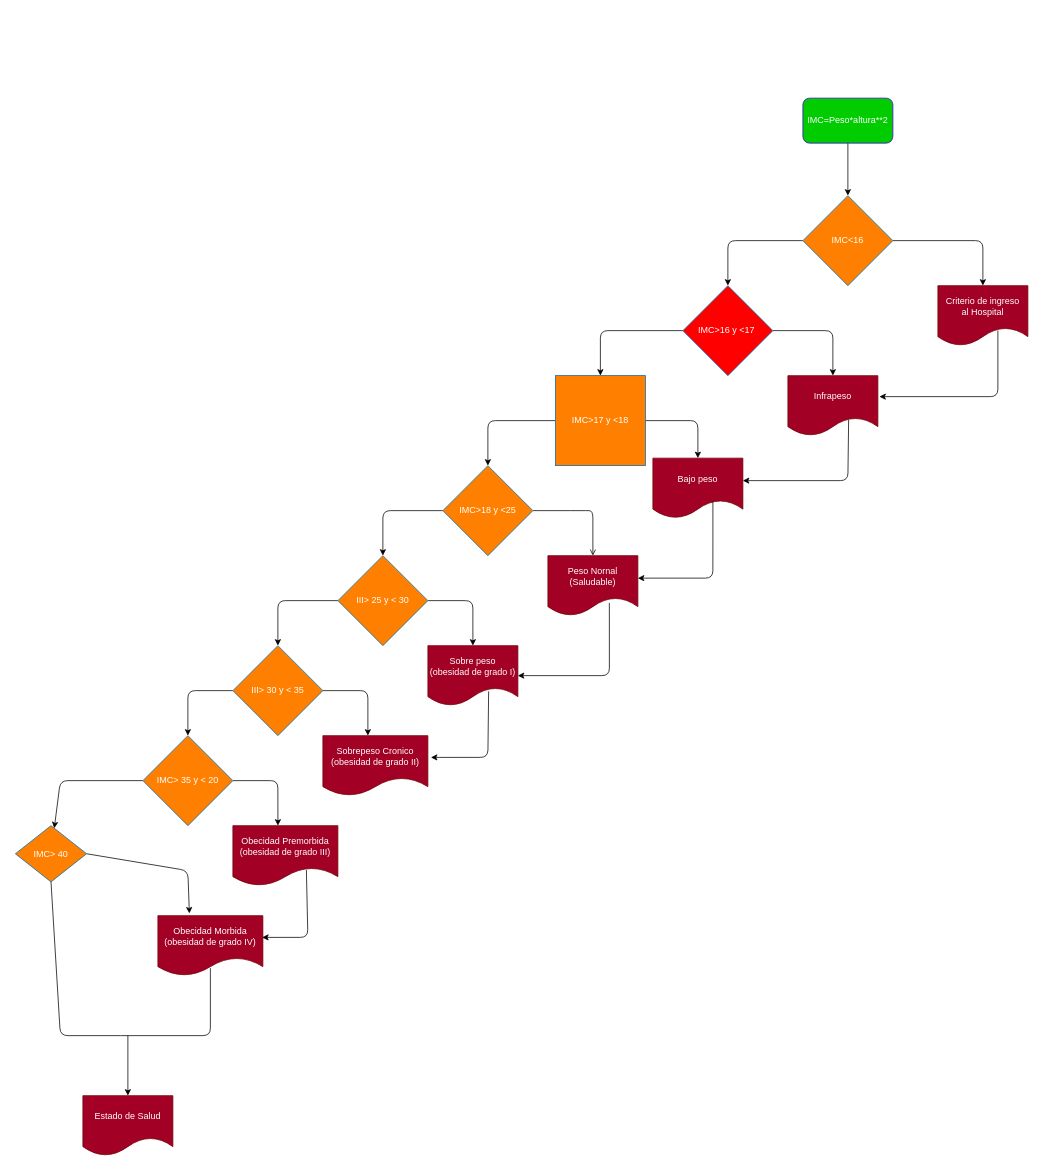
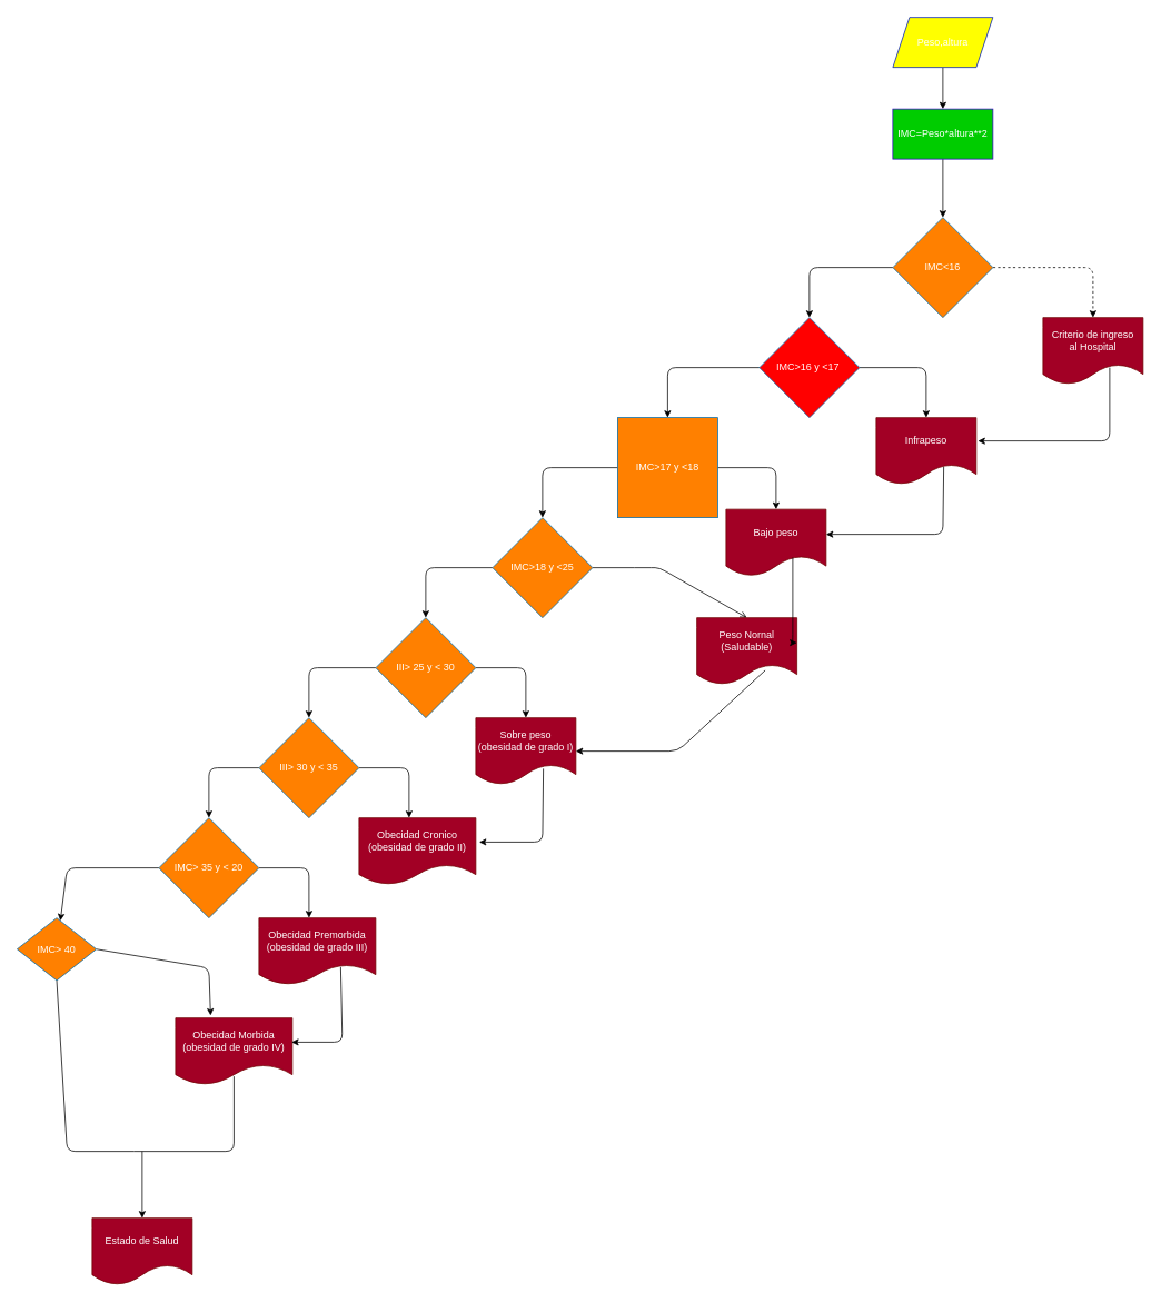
  <mxCell id="0" />
  <mxCell id="1" parent="0" />
+ <mxCell id="2" style="edgeStyle=none;html=1;exitX=0.5;exitY=1;exitDx=0;exitDy=0;entryX=0.5;entryY=0;entryDx=0;entryDy=0;" parent="1" source="3" target="5" edge="1"><mxGeometry relative="1" as="geometry" /></mxCell>
+ <mxCell id="3" value="Peso,altura" style="shape=parallelogram;perimeter=parallelogramPerimeter;whiteSpace=wrap;html=1;fixedSize=1;fillColor=#FFFF00;fontColor=#ffffff;strokeColor=#001DBC;" parent="1" vertex="1"><mxGeometry x="1070" y="20" width="120" height="60" as="geometry" /></mxCell>
  <mxCell id="4" style="edgeStyle=none;html=1;exitX=0.5;exitY=1;exitDx=0;exitDy=0;" parent="1" source="5" edge="1"><mxGeometry relative="1" as="geometry"><mxPoint x="1130" y="260" as="targetPoint" /></mxGeometry></mxCell>
- <mxCell id="5" value="IMC=Peso*altura**2" style="whiteSpace=wrap;html=1;fillColor=#00CC00;fontColor=#ffffff;strokeColor=#3700CC;rounded=1;" parent="1" vertex="1"><mxGeometry x="1070" y="130" width="120" height="60" as="geometry" /></mxCell>
- <mxCell id="6" style="edgeStyle=none;html=1;exitX=1;exitY=0.5;exitDx=0;exitDy=0;entryX=0.5;entryY=0;entryDx=0;entryDy=0;" parent="1" source="8" target="9" edge="1"><mxGeometry relative="1" as="geometry"><Array as="points"><mxPoint x="1310" y="320" /></Array></mxGeometry></mxCell>
+ <mxCell id="5" value="IMC=Peso*altura**2" style="rounded=0;whiteSpace=wrap;html=1;fillColor=#00CC00;fontColor=#ffffff;strokeColor=#3700CC;" parent="1" vertex="1"><mxGeometry x="1070" y="130" width="120" height="60" as="geometry" /></mxCell>
+ <mxCell id="6" style="edgeStyle=none;html=1;exitX=1;exitY=0.5;exitDx=0;exitDy=0;entryX=0.5;entryY=0;entryDx=0;entryDy=0;dashed=1;" parent="1" source="8" target="9" edge="1"><mxGeometry relative="1" as="geometry"><Array as="points"><mxPoint x="1310" y="320" /></Array></mxGeometry></mxCell>
  <mxCell id="7" style="edgeStyle=none;html=1;exitX=0;exitY=0.5;exitDx=0;exitDy=0;" parent="1" source="8" edge="1"><mxGeometry relative="1" as="geometry"><mxPoint x="970" y="380" as="targetPoint" /><Array as="points"><mxPoint x="970" y="320" /></Array></mxGeometry></mxCell>
  <mxCell id="8" value="IMC&amp;lt;16" style="rhombus;whiteSpace=wrap;html=1;fillColor=#FF8000;fontColor=#ffffff;strokeColor=#006EAF;" parent="1" vertex="1"><mxGeometry x="1070" y="260" width="120" height="120" as="geometry" /></mxCell>
  <mxCell id="9" value="Criterio de ingreso&lt;br&gt;al Hospital" style="shape=document;whiteSpace=wrap;html=1;boundedLbl=1;fillColor=#a20025;fontColor=#ffffff;strokeColor=#6F0000;" parent="1" vertex="1"><mxGeometry x="1250" y="380" width="120" height="80" as="geometry" /></mxCell>
  <mxCell id="10" style="edgeStyle=none;html=1;exitX=1;exitY=0.5;exitDx=0;exitDy=0;" parent="1" source="12" edge="1"><mxGeometry relative="1" as="geometry"><mxPoint x="1110" y="500" as="targetPoint" /><Array as="points"><mxPoint x="1110" y="440" /></Array></mxGeometry></mxCell>
  <mxCell id="11" style="edgeStyle=none;html=1;exitX=0;exitY=0.5;exitDx=0;exitDy=0;entryX=0.5;entryY=0;entryDx=0;entryDy=0;" parent="1" source="12" target="16" edge="1"><mxGeometry relative="1" as="geometry"><mxPoint x="830" y="500" as="targetPoint" /><Array as="points"><mxPoint x="800" y="440" /></Array></mxGeometry></mxCell>
  <mxCell id="12" value="IMC&amp;gt;16 y &amp;lt;17&amp;nbsp;" style="rhombus;whiteSpace=wrap;html=1;fillColor=#ff0000;fontColor=#ffffff;strokeColor=#006EAF;" parent="1" vertex="1"><mxGeometry x="910" y="380" width="120" height="120" as="geometry" /></mxCell>
  <mxCell id="13" value="Infrapeso" style="shape=document;whiteSpace=wrap;html=1;boundedLbl=1;fillColor=#a20025;fontColor=#ffffff;strokeColor=#6F0000;" parent="1" vertex="1"><mxGeometry x="1050" y="500" width="120" height="80" as="geometry" /></mxCell>
  <mxCell id="14" style="edgeStyle=none;html=1;exitX=1;exitY=0.5;exitDx=0;exitDy=0;entryX=0.5;entryY=0;entryDx=0;entryDy=0;" parent="1" source="16" target="17" edge="1"><mxGeometry relative="1" as="geometry"><mxPoint x="940" y="590" as="targetPoint" /><Array as="points"><mxPoint x="930" y="560" /></Array></mxGeometry></mxCell>
  <mxCell id="15" style="edgeStyle=none;html=1;exitX=0;exitY=0.5;exitDx=0;exitDy=0;" parent="1" source="16" edge="1"><mxGeometry relative="1" as="geometry"><mxPoint x="650" y="620" as="targetPoint" /><Array as="points"><mxPoint x="650" y="560" /></Array></mxGeometry></mxCell>
  <mxCell id="16" value="IMC&amp;gt;17 y &amp;lt;18" style="whiteSpace=wrap;html=1;fillColor=#FF8000;fontColor=#ffffff;strokeColor=#006EAF;rounded=0;" parent="1" vertex="1"><mxGeometry x="740" y="500" width="120" height="120" as="geometry" /></mxCell>
  <mxCell id="17" value="Bajo peso" style="shape=document;whiteSpace=wrap;html=1;boundedLbl=1;fillColor=#a20025;fontColor=#ffffff;strokeColor=#6F0000;" parent="1" vertex="1"><mxGeometry x="870" y="610" width="120" height="80" as="geometry" /></mxCell>
  <mxCell id="18" style="edgeStyle=none;html=1;exitX=1;exitY=0.5;exitDx=0;exitDy=0;entryX=0.5;entryY=0;entryDx=0;entryDy=0;endArrow=open;" parent="1" source="20" target="21" edge="1"><mxGeometry relative="1" as="geometry"><mxPoint x="770" y="740" as="targetPoint" /><Array as="points"><mxPoint x="770" y="680" /><mxPoint x="790" y="680" /></Array></mxGeometry></mxCell>
  <mxCell id="19" style="edgeStyle=none;html=1;exitX=0;exitY=0.5;exitDx=0;exitDy=0;" parent="1" source="20" edge="1"><mxGeometry relative="1" as="geometry"><mxPoint x="510" y="740" as="targetPoint" /><Array as="points"><mxPoint x="510" y="680" /></Array></mxGeometry></mxCell>
  <mxCell id="20" value="IMC&amp;gt;18 y &amp;lt;25" style="rhombus;whiteSpace=wrap;html=1;fillColor=#FF8000;fontColor=#ffffff;strokeColor=#006EAF;" parent="1" vertex="1"><mxGeometry x="590" y="620" width="120" height="120" as="geometry" /></mxCell>
- <mxCell id="21" value="Peso Nornal&lt;br&gt;(Saludable)" style="shape=document;whiteSpace=wrap;html=1;boundedLbl=1;fillColor=#a20025;fontColor=#ffffff;strokeColor=#6F0000;" parent="1" vertex="1"><mxGeometry x="730" y="740" width="120" height="80" as="geometry" /></mxCell>
+ <mxCell id="21" value="Peso Nornal&lt;br&gt;(Saludable)" style="shape=document;whiteSpace=wrap;html=1;boundedLbl=1;fillColor=#a20025;fontColor=#ffffff;strokeColor=#6F0000;" parent="1" vertex="1"><mxGeometry x="835" y="740" width="120" height="80" as="geometry" /></mxCell>
  <mxCell id="22" style="edgeStyle=none;html=1;exitX=1;exitY=0.5;exitDx=0;exitDy=0;" parent="1" source="24" edge="1"><mxGeometry relative="1" as="geometry"><mxPoint x="630" y="860" as="targetPoint" /><Array as="points"><mxPoint x="630" y="800" /></Array></mxGeometry></mxCell>
  <mxCell id="23" style="edgeStyle=none;html=1;exitX=0;exitY=0.5;exitDx=0;exitDy=0;" parent="1" source="24" edge="1"><mxGeometry relative="1" as="geometry"><mxPoint x="370" y="860" as="targetPoint" /><Array as="points"><mxPoint x="370" y="800" /></Array></mxGeometry></mxCell>
  <mxCell id="24" value="III&amp;gt; 25 y &amp;lt; 30" style="rhombus;whiteSpace=wrap;html=1;fillColor=#FF8000;fontColor=#ffffff;strokeColor=#006EAF;" parent="1" vertex="1"><mxGeometry x="450" y="740" width="120" height="120" as="geometry" /></mxCell>
  <mxCell id="25" value="Sobre peso&lt;br&gt;(obesidad de grado I)" style="shape=document;whiteSpace=wrap;html=1;boundedLbl=1;fillColor=#a20025;fontColor=#ffffff;strokeColor=#6F0000;" parent="1" vertex="1"><mxGeometry x="570" y="860" width="120" height="80" as="geometry" /></mxCell>
  <mxCell id="26" style="edgeStyle=none;html=1;exitX=1;exitY=0.5;exitDx=0;exitDy=0;" parent="1" source="28" edge="1"><mxGeometry relative="1" as="geometry"><mxPoint x="490" y="980" as="targetPoint" /><Array as="points"><mxPoint x="490" y="920" /></Array></mxGeometry></mxCell>
  <mxCell id="27" style="edgeStyle=none;html=1;exitX=0;exitY=0.5;exitDx=0;exitDy=0;" parent="1" source="28" edge="1"><mxGeometry relative="1" as="geometry"><mxPoint x="250" y="980" as="targetPoint" /><Array as="points"><mxPoint x="250" y="920" /></Array></mxGeometry></mxCell>
  <mxCell id="28" value="III&amp;gt; 30 y &amp;lt; 35" style="rhombus;whiteSpace=wrap;html=1;fillColor=#FF8000;fontColor=#ffffff;strokeColor=#006EAF;" parent="1" vertex="1"><mxGeometry x="310" y="860" width="120" height="120" as="geometry" /></mxCell>
- <mxCell id="29" value="Sobrepeso Cronico&lt;br&gt;(obesidad de grado II)" style="shape=document;whiteSpace=wrap;html=1;boundedLbl=1;fillColor=#a20025;fontColor=#ffffff;strokeColor=#6F0000;" parent="1" vertex="1"><mxGeometry x="430" y="980" width="140" height="80" as="geometry" /></mxCell>
+ <mxCell id="29" value="Obecidad Cronico&lt;br&gt;(obesidad de grado II)" style="shape=document;whiteSpace=wrap;html=1;boundedLbl=1;fillColor=#a20025;fontColor=#ffffff;strokeColor=#6F0000;" parent="1" vertex="1"><mxGeometry x="430" y="980" width="140" height="80" as="geometry" /></mxCell>
  <mxCell id="30" style="edgeStyle=none;html=1;exitX=1;exitY=0.5;exitDx=0;exitDy=0;entryX=0.429;entryY=0;entryDx=0;entryDy=0;entryPerimeter=0;" parent="1" source="32" target="33" edge="1"><mxGeometry relative="1" as="geometry"><Array as="points"><mxPoint x="370" y="1040" /></Array></mxGeometry></mxCell>
  <mxCell id="31" style="edgeStyle=none;html=1;exitX=0;exitY=0.5;exitDx=0;exitDy=0;" parent="1" source="32" target="36" edge="1"><mxGeometry relative="1" as="geometry"><mxPoint x="130" y="1100" as="targetPoint" /><Array as="points"><mxPoint x="80" y="1040" /></Array></mxGeometry></mxCell>
  <mxCell id="32" value="IMC&amp;gt; 35 y &amp;lt; 20" style="rhombus;whiteSpace=wrap;html=1;fillColor=#FF8000;fontColor=#ffffff;strokeColor=#006EAF;" parent="1" vertex="1"><mxGeometry x="190" y="980" width="120" height="120" as="geometry" /></mxCell>
  <mxCell id="33" value="Obecidad Premorbida&lt;br&gt;(obesidad de grado III)" style="shape=document;whiteSpace=wrap;html=1;boundedLbl=1;fillColor=#a20025;fontColor=#ffffff;strokeColor=#6F0000;" parent="1" vertex="1"><mxGeometry x="310" y="1100" width="140" height="80" as="geometry" /></mxCell>
  <mxCell id="34" style="edgeStyle=none;html=1;exitX=1;exitY=0.5;exitDx=0;exitDy=0;entryX=0.3;entryY=-0.037;entryDx=0;entryDy=0;entryPerimeter=0;" parent="1" source="36" target="37" edge="1"><mxGeometry relative="1" as="geometry"><mxPoint x="240" y="1220" as="targetPoint" /><Array as="points"><mxPoint x="250" y="1160" /></Array></mxGeometry></mxCell>
  <mxCell id="35" style="edgeStyle=none;html=1;exitX=0.5;exitY=1;exitDx=0;exitDy=0;endArrow=none;endFill=0;" parent="1" source="36" edge="1"><mxGeometry relative="1" as="geometry"><mxPoint x="160" y="1380" as="targetPoint" /><Array as="points"><mxPoint x="80" y="1380" /></Array></mxGeometry></mxCell>
  <mxCell id="36" value="IMC&amp;gt; 40" style="rhombus;whiteSpace=wrap;html=1;fillColor=#FF8000;fontColor=#ffffff;strokeColor=#006EAF;" parent="1" vertex="1"><mxGeometry x="20" y="1100" width="95" height="75" as="geometry" /></mxCell>
  <mxCell id="37" value="Obecidad Morbida&lt;br&gt;(obesidad de grado IV)" style="shape=document;whiteSpace=wrap;html=1;boundedLbl=1;fillColor=#a20025;fontColor=#ffffff;strokeColor=#6F0000;" parent="1" vertex="1"><mxGeometry x="210" y="1220" width="140" height="80" as="geometry" /></mxCell>
  <mxCell id="38" value="" style="endArrow=none;html=1;endFill=0;" parent="1" edge="1"><mxGeometry width="50" height="50" relative="1" as="geometry"><mxPoint x="280" y="1290" as="sourcePoint" /><mxPoint x="160" y="1380" as="targetPoint" /><Array as="points"><mxPoint x="280" y="1380" /></Array></mxGeometry></mxCell>
  <mxCell id="39" value="" style="endArrow=classic;html=1;" parent="1" edge="1"><mxGeometry width="50" height="50" relative="1" as="geometry"><mxPoint x="170" y="1380" as="sourcePoint" /><mxPoint x="170" y="1460" as="targetPoint" /></mxGeometry></mxCell>
  <mxCell id="40" value="Estado de Salud" style="shape=document;whiteSpace=wrap;html=1;boundedLbl=1;fillColor=#a20025;fontColor=#ffffff;strokeColor=#6F0000;" parent="1" vertex="1"><mxGeometry x="110" y="1460" width="120" height="80" as="geometry" /></mxCell>
  <mxCell id="41" value="" style="endArrow=classic;html=1;entryX=0.993;entryY=0.363;entryDx=0;entryDy=0;entryPerimeter=0;exitX=0.7;exitY=0.738;exitDx=0;exitDy=0;exitPerimeter=0;" parent="1" source="33" target="37" edge="1"><mxGeometry width="50" height="50" relative="1" as="geometry"><mxPoint x="450" y="1280" as="sourcePoint" /><mxPoint x="500" y="1230" as="targetPoint" /><Array as="points"><mxPoint x="410" y="1249" /></Array></mxGeometry></mxCell>
  <mxCell id="42" value="" style="endArrow=classic;html=1;entryX=1.029;entryY=0.363;entryDx=0;entryDy=0;entryPerimeter=0;exitX=0.675;exitY=0.763;exitDx=0;exitDy=0;exitPerimeter=0;" parent="1" source="25" target="29" edge="1"><mxGeometry width="50" height="50" relative="1" as="geometry"><mxPoint x="640" y="930" as="sourcePoint" /><mxPoint x="740" y="810" as="targetPoint" /><Array as="points"><mxPoint x="650" y="1009" /></Array></mxGeometry></mxCell>
  <mxCell id="43" value="" style="endArrow=classic;html=1;entryX=1;entryY=0.5;entryDx=0;entryDy=0;exitX=0.683;exitY=0.788;exitDx=0;exitDy=0;exitPerimeter=0;" parent="1" source="21" target="25" edge="1"><mxGeometry width="50" height="50" relative="1" as="geometry"><mxPoint x="750" y="890" as="sourcePoint" /><mxPoint x="800" y="840" as="targetPoint" /><Array as="points"><mxPoint x="812" y="900" /></Array></mxGeometry></mxCell>
  <mxCell id="44" value="" style="endArrow=classic;html=1;entryX=1;entryY=0.375;entryDx=0;entryDy=0;entryPerimeter=0;exitX=0.667;exitY=0.725;exitDx=0;exitDy=0;exitPerimeter=0;" parent="1" source="17" target="21" edge="1"><mxGeometry width="50" height="50" relative="1" as="geometry"><mxPoint x="930" y="800" as="sourcePoint" /><mxPoint x="980" y="750" as="targetPoint" /><Array as="points"><mxPoint x="950" y="770" /></Array></mxGeometry></mxCell>
  <mxCell id="45" value="" style="endArrow=classic;html=1;entryX=1;entryY=0.375;entryDx=0;entryDy=0;entryPerimeter=0;exitX=0.675;exitY=0.738;exitDx=0;exitDy=0;exitPerimeter=0;" parent="1" source="13" target="17" edge="1"><mxGeometry width="50" height="50" relative="1" as="geometry"><mxPoint x="1050" y="650" as="sourcePoint" /><mxPoint x="1100" y="600" as="targetPoint" /><Array as="points"><mxPoint x="1130" y="640" /></Array></mxGeometry></mxCell>
  <mxCell id="46" value="" style="endArrow=classic;html=1;entryX=1.017;entryY=0.35;entryDx=0;entryDy=0;entryPerimeter=0;" parent="1" target="13" edge="1"><mxGeometry width="50" height="50" relative="1" as="geometry"><mxPoint x="1330" y="440" as="sourcePoint" /><mxPoint x="1270" y="550" as="targetPoint" /><Array as="points"><mxPoint x="1330" y="528" /></Array></mxGeometry></mxCell>
